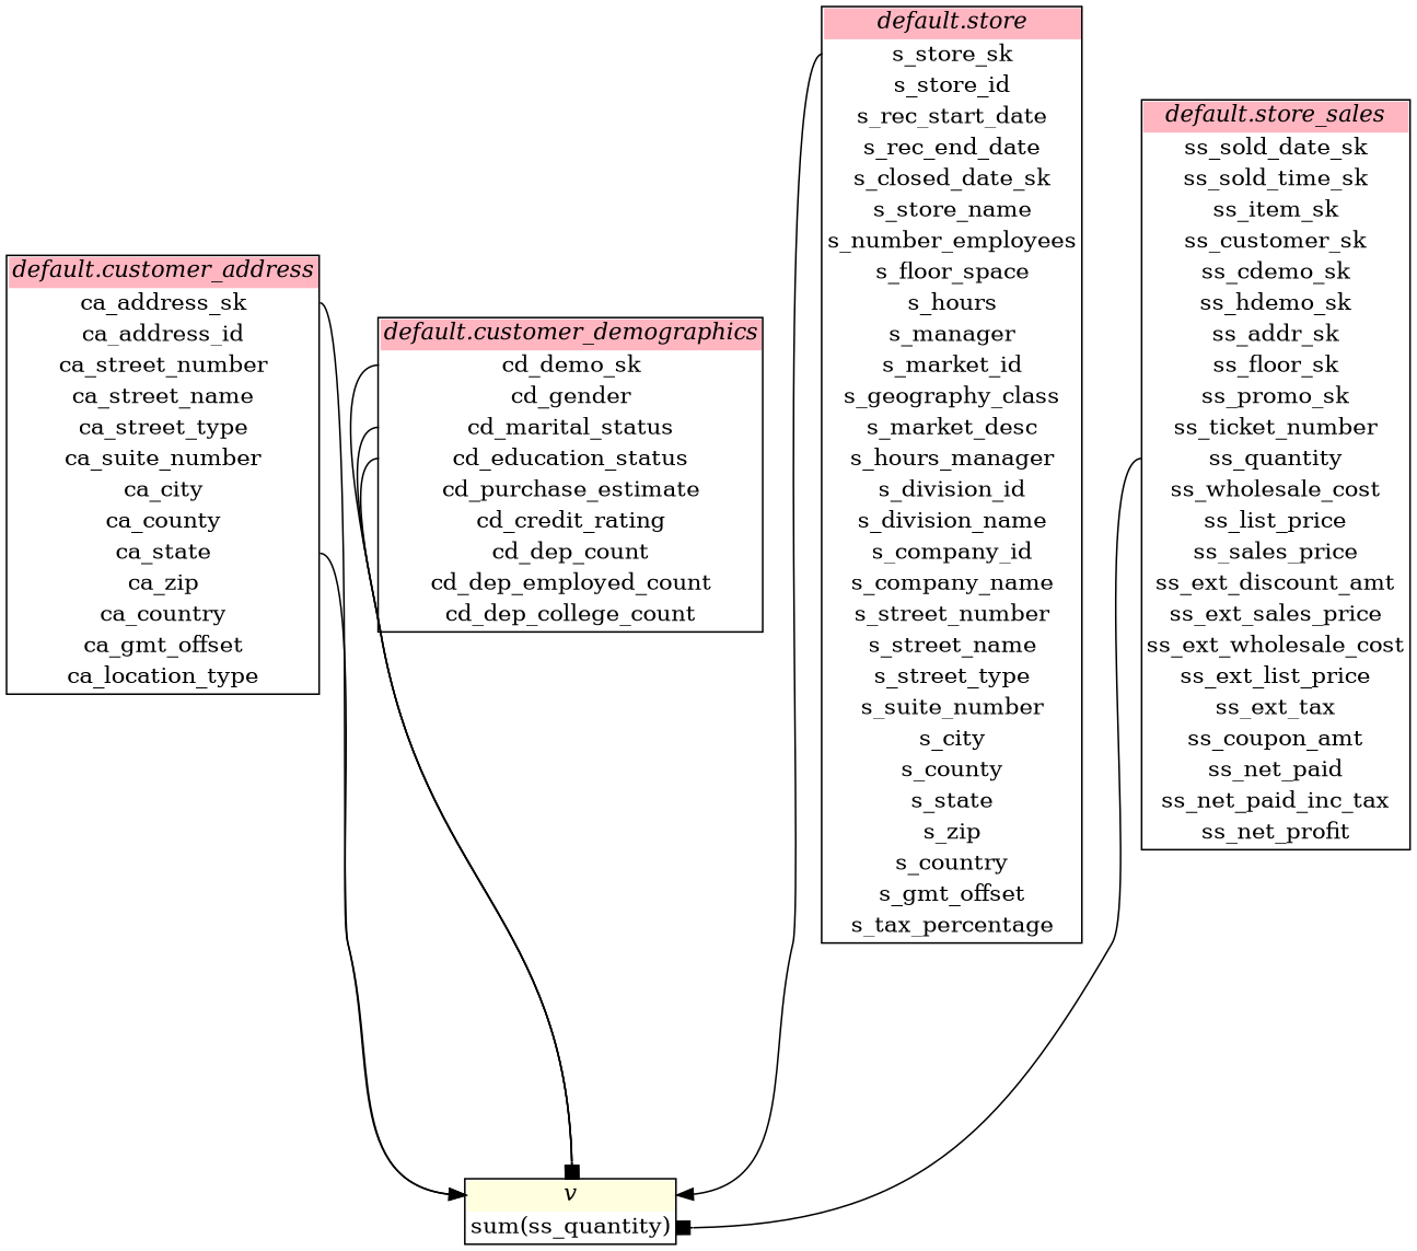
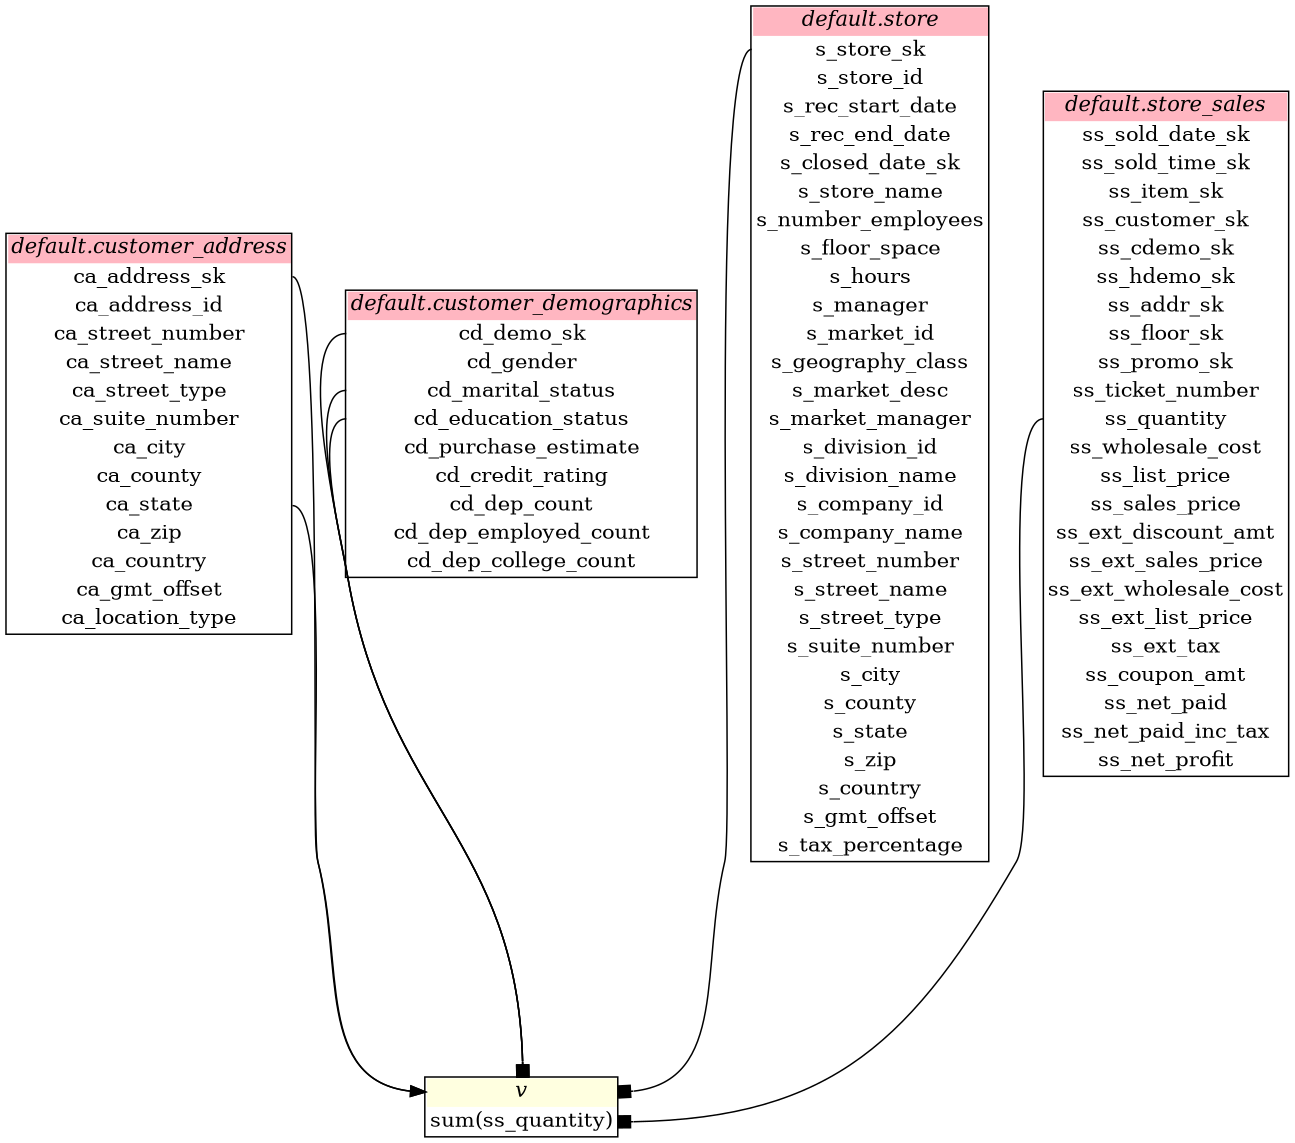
  digraph {
    fontname=Helvetica
    nodesep=0.5
    rankdir=TB
    ranksep=2
    node [shape=plain]
    edge [arrowhead=box headport=nodeName tailport=0]
    n1 [label=< <table border="1" cellborder="0" cellspacing="0">   <tr><td bgcolor="lightpink" port="nodeName"><i>default.customer_address</i></td></tr>   <tr><td port="0">ca_address_sk</td></tr> <tr><td port="1">ca_address_id</td></tr> <tr><td port="2">ca_street_number</td></tr> <tr><td port="3">ca_street_name</td></tr> <tr><td port="4">ca_street_type</td></tr> <tr><td port="5">ca_suite_number</td></tr> <tr><td port="6">ca_city</td></tr> <tr><td port="7">ca_county</td></tr> <tr><td port="8">ca_state</td></tr> <tr><td port="9">ca_zip</td></tr> <tr><td port="10">ca_country</td></tr> <tr><td port="11">ca_gmt_offset</td></tr> <tr><td port="12">ca_location_type</td></tr> </table>>]
    n2 [label=< <table border="1" cellborder="0" cellspacing="0">   <tr><td bgcolor="lightyellow" port="nodeName"><i>v</i></td></tr>   <tr><td port="0">sum(ss_quantity)</td></tr> </table>>]
    n3 [label=< <table border="1" cellborder="0" cellspacing="0">   <tr><td bgcolor="lightpink" port="nodeName"><i>default.customer_demographics</i></td></tr>   <tr><td port="0">cd_demo_sk</td></tr> <tr><td port="1">cd_gender</td></tr> <tr><td port="2">cd_marital_status</td></tr> <tr><td port="3">cd_education_status</td></tr> <tr><td port="4">cd_purchase_estimate</td></tr> <tr><td port="5">cd_credit_rating</td></tr> <tr><td port="6">cd_dep_count</td></tr> <tr><td port="7">cd_dep_employed_count</td></tr> <tr><td port="8">cd_dep_college_count</td></tr> </table>>]
-   n4 [label=< <table border="1" cellborder="0" cellspacing="0">   <tr><td bgcolor="lightpink" port="nodeName"><i>default.store</i></td></tr>   <tr><td port="0">s_store_sk</td></tr> <tr><td port="1">s_store_id</td></tr> <tr><td port="2">s_rec_start_date</td></tr> <tr><td port="3">s_rec_end_date</td></tr> <tr><td port="4">s_closed_date_sk</td></tr> <tr><td port="5">s_store_name</td></tr> <tr><td port="6">s_number_employees</td></tr> <tr><td port="7">s_floor_space</td></tr> <tr><td port="8">s_hours</td></tr> <tr><td port="9">s_manager</td></tr> <tr><td port="10">s_market_id</td></tr> <tr><td port="11">s_geography_class</td></tr> <tr><td port="12">s_market_desc</td></tr> <tr><td port="13">s_hours_manager</td></tr> <tr><td port="14">s_division_id</td></tr> <tr><td port="15">s_division_name</td></tr> <tr><td port="16">s_company_id</td></tr> <tr><td port="17">s_company_name</td></tr> <tr><td port="18">s_street_number</td></tr> <tr><td port="19">s_street_name</td></tr> <tr><td port="20">s_street_type</td></tr> <tr><td port="21">s_suite_number</td></tr> <tr><td port="22">s_city</td></tr> <tr><td port="23">s_county</td></tr> <tr><td port="24">s_state</td></tr> <tr><td port="25">s_zip</td></tr> <tr><td port="26">s_country</td></tr> <tr><td port="27">s_gmt_offset</td></tr> <tr><td port="28">s_tax_percentage</td></tr> </table>>]
+   n4 [label=< <table border="1" cellborder="0" cellspacing="0">   <tr><td bgcolor="lightpink" port="nodeName"><i>default.store</i></td></tr>   <tr><td port="0">s_store_sk</td></tr> <tr><td port="1">s_store_id</td></tr> <tr><td port="2">s_rec_start_date</td></tr> <tr><td port="3">s_rec_end_date</td></tr> <tr><td port="4">s_closed_date_sk</td></tr> <tr><td port="5">s_store_name</td></tr> <tr><td port="6">s_number_employees</td></tr> <tr><td port="7">s_floor_space</td></tr> <tr><td port="8">s_hours</td></tr> <tr><td port="9">s_manager</td></tr> <tr><td port="10">s_market_id</td></tr> <tr><td port="11">s_geography_class</td></tr> <tr><td port="12">s_market_desc</td></tr> <tr><td port="13">s_market_manager</td></tr> <tr><td port="14">s_division_id</td></tr> <tr><td port="15">s_division_name</td></tr> <tr><td port="16">s_company_id</td></tr> <tr><td port="17">s_company_name</td></tr> <tr><td port="18">s_street_number</td></tr> <tr><td port="19">s_street_name</td></tr> <tr><td port="20">s_street_type</td></tr> <tr><td port="21">s_suite_number</td></tr> <tr><td port="22">s_city</td></tr> <tr><td port="23">s_county</td></tr> <tr><td port="24">s_state</td></tr> <tr><td port="25">s_zip</td></tr> <tr><td port="26">s_country</td></tr> <tr><td port="27">s_gmt_offset</td></tr> <tr><td port="28">s_tax_percentage</td></tr> </table>>]
    n5 [label=< <table border="1" cellborder="0" cellspacing="0">   <tr><td bgcolor="lightpink" port="nodeName"><i>default.store_sales</i></td></tr>   <tr><td port="0">ss_sold_date_sk</td></tr> <tr><td port="1">ss_sold_time_sk</td></tr> <tr><td port="2">ss_item_sk</td></tr> <tr><td port="3">ss_customer_sk</td></tr> <tr><td port="4">ss_cdemo_sk</td></tr> <tr><td port="5">ss_hdemo_sk</td></tr> <tr><td port="6">ss_addr_sk</td></tr> <tr><td port="7">ss_floor_sk</td></tr> <tr><td port="8">ss_promo_sk</td></tr> <tr><td port="9">ss_ticket_number</td></tr> <tr><td port="10">ss_quantity</td></tr> <tr><td port="11">ss_wholesale_cost</td></tr> <tr><td port="12">ss_list_price</td></tr> <tr><td port="13">ss_sales_price</td></tr> <tr><td port="14">ss_ext_discount_amt</td></tr> <tr><td port="15">ss_ext_sales_price</td></tr> <tr><td port="16">ss_ext_wholesale_cost</td></tr> <tr><td port="17">ss_ext_list_price</td></tr> <tr><td port="18">ss_ext_tax</td></tr> <tr><td port="19">ss_coupon_amt</td></tr> <tr><td port="20">ss_net_paid</td></tr> <tr><td port="21">ss_net_paid_inc_tax</td></tr> <tr><td port="22">ss_net_profit</td></tr> </table>>]
    n1 -> n2 [arrowhead=normal]
    n1 -> n2 [arrowhead=normal tailport=8]
    n3 -> n2
    n3 -> n2 [tailport=2]
    n3 -> n2 [tailport=3]
-   n4 -> n2 [arrowhead=normal]
+   n4 -> n2
    n5 -> n2 [headport=0 tailport=10]
  }
